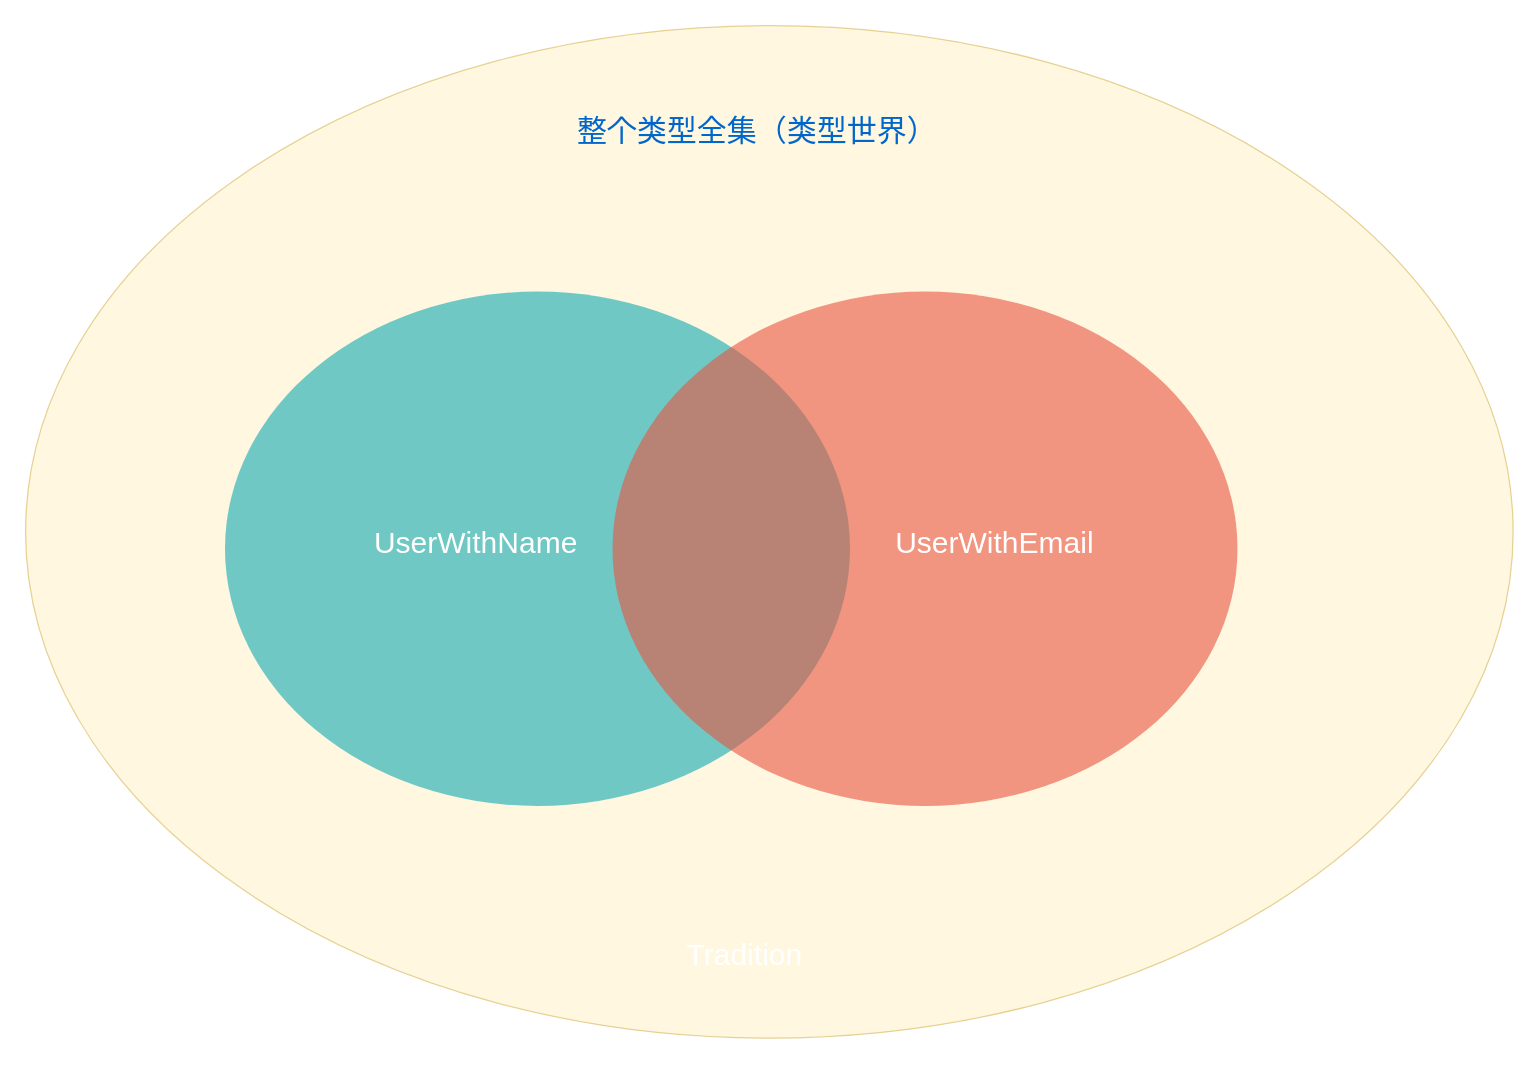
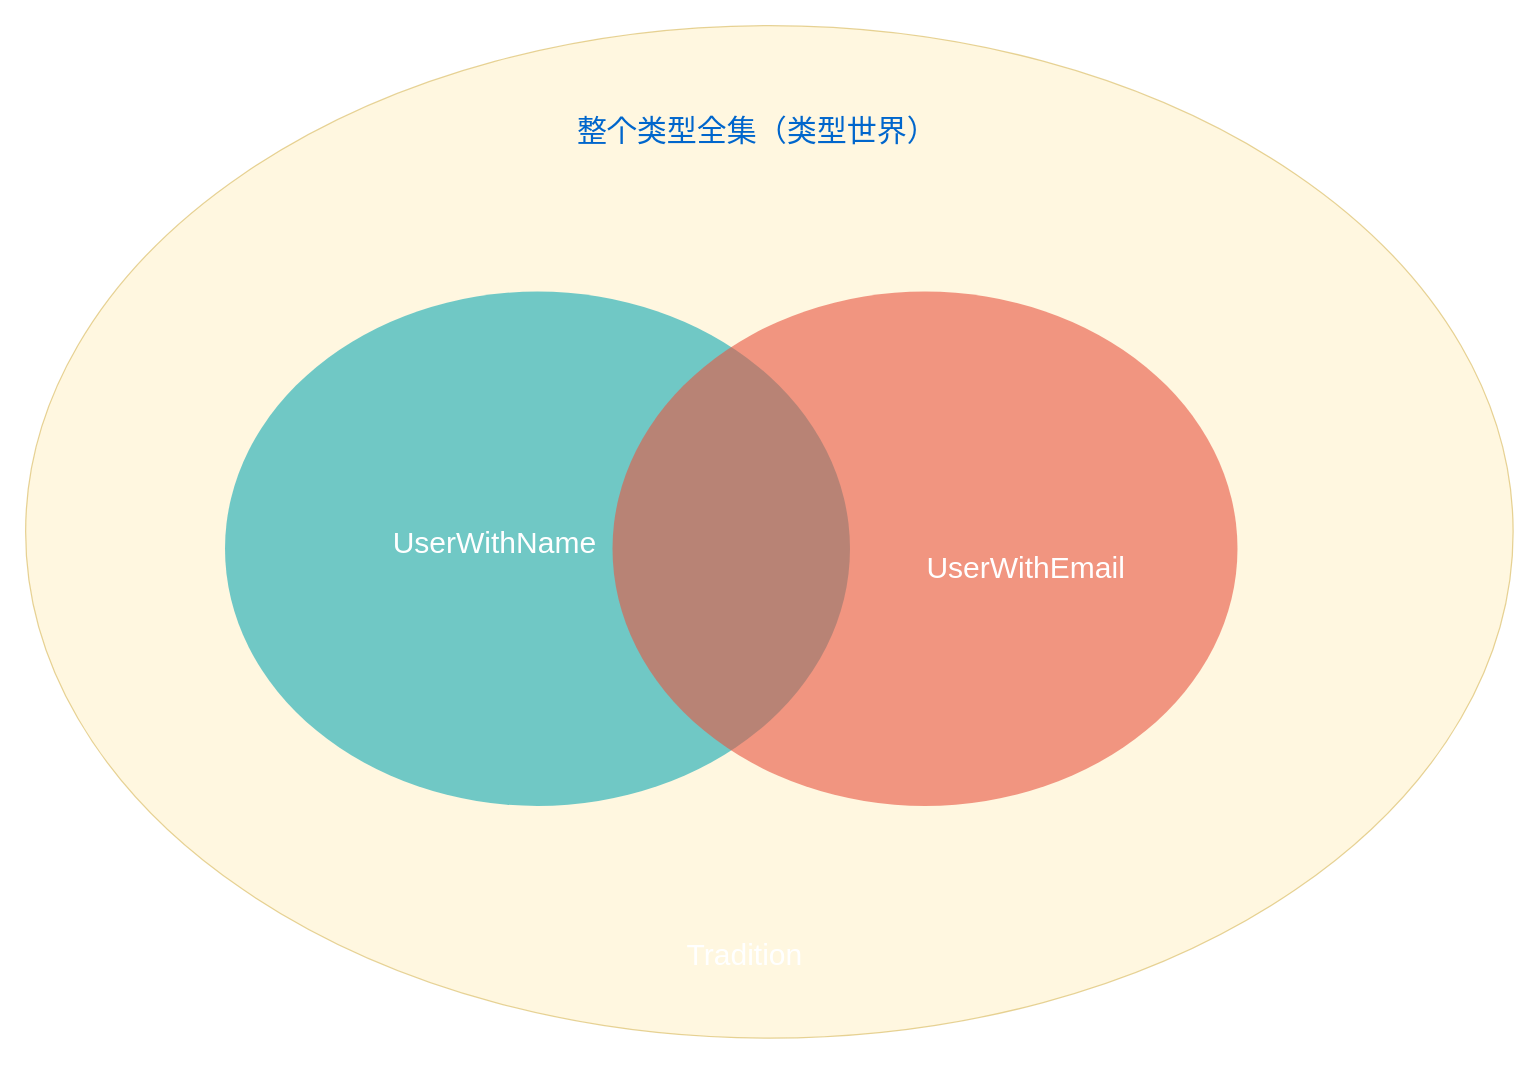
  <mxCell id="0" />
  <mxCell id="1" parent="0" />
  <mxCell id="2" value="" style="ellipse;fillColor=#fff2cc;opacity=60;strokeColor=#d6b656;html=1;" vertex="1" parent="1"><mxGeometry x="20" y="20" width="1190" height="810" as="geometry" /></mxCell>
  <mxCell id="3" value="" style="ellipse;fillColor=#12AAB5;opacity=60;strokeColor=none;html=1;fontColor=#FFFFFF;" parent="1" vertex="1"><mxGeometry x="179.5" y="232.75" width="500" height="411.5" as="geometry" /></mxCell>
  <mxCell id="4" value="" style="ellipse;fillColor=#e85642;opacity=60;strokeColor=none;html=1;fontColor=#FFFFFF;" parent="1" vertex="1"><mxGeometry x="489.5" y="232.75" width="500" height="411.5" as="geometry" /></mxCell>
- <mxCell id="5" value="UserWithName" style="text;fontSize=24;align=center;verticalAlign=middle;html=1;fontColor=#FFFFFF;" parent="1" vertex="1"><mxGeometry x="284.5" y="398.5" width="190" height="70" as="geometry" /></mxCell>
- <mxCell id="6" value="UserWithEmail" style="text;fontSize=24;align=center;verticalAlign=middle;html=1;fontColor=#FFFFFF;" parent="1" vertex="1"><mxGeometry x="699.5" y="398.5" width="190" height="70" as="geometry" /></mxCell>
+ <mxCell id="5" value="UserWithName" style="text;fontSize=24;align=center;verticalAlign=middle;html=1;fontColor=#FFFFFF;" parent="1" vertex="1"><mxGeometry x="299.5" y="398.5" width="190" height="70" as="geometry" /></mxCell>
+ <mxCell id="6" value="UserWithEmail" style="text;fontSize=24;align=center;verticalAlign=middle;html=1;fontColor=#FFFFFF;" parent="1" vertex="1"><mxGeometry x="724.5" y="418.5" width="190" height="70" as="geometry" /></mxCell>
  <mxCell id="7" value="Tradition" style="text;fontSize=24;align=center;verticalAlign=middle;html=1;fontColor=#FFFFFF;" parent="1" vertex="1"><mxGeometry x="499.5" y="728.5" width="190" height="70" as="geometry" /></mxCell>
  <mxCell id="8" value="整个类型全集（类型世界）" style="text;fontSize=24;align=center;verticalAlign=middle;html=1;fontColor=#0066CC;" vertex="1" parent="1"><mxGeometry x="510" y="70" width="190" height="70" as="geometry" /></mxCell>
